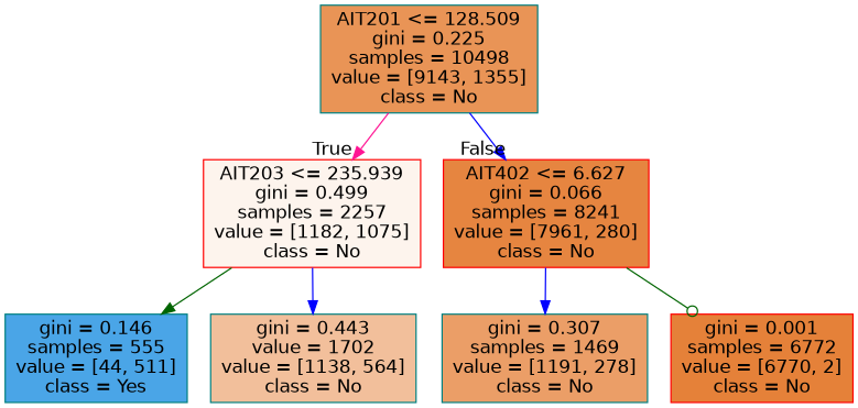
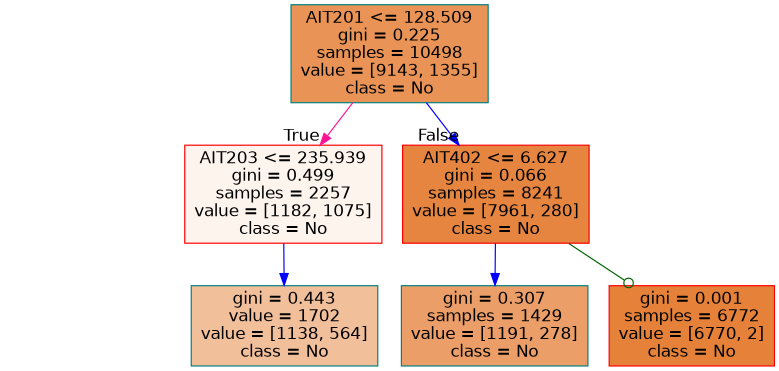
  digraph {
    fontname="DejaVu Sans"
    node [color=teal fontname="DejaVu Sans" shape=box style=filled]
    edge [arrowhead=normal color=blue fontname="DejaVu Sans"]
    n1 [fillcolor="#e99456" label="AIT201 <= 128.509\ngini = 0.225\nsamples = 10498\nvalue = [9143, 1355]\nclass = No"]
    n2 [color=red fillcolor="#fdf4ed" label="AIT203 <= 235.939\ngini = 0.499\nsamples = 2257\nvalue = [1182, 1075]\nclass = No"]
    n3 [color=red fillcolor="#e68540" label="AIT402 <= 6.627\ngini = 0.066\nsamples = 8241\nvalue = [7961, 280]\nclass = No"]
-   n4 [fillcolor="#4aa5e7" label="gini = 0.146\nsamples = 555\nvalue = [44, 511]\nclass = Yes"]
    n5 [fillcolor="#f2bf9b" label="gini = 0.443\nvalue = 1702\nvalue = [1138, 564]\nclass = No"]
-   n6 [fillcolor="#eb9e67" label="gini = 0.307\nsamples = 1469\nvalue = [1191, 278]\nclass = No"]
+   n6 [fillcolor="#eb9e67" label="gini = 0.307\nsamples = 1429\nvalue = [1191, 278]\nclass = No"]
    n7 [color=red fillcolor="#e58139" label="gini = 0.001\nsamples = 6772\nvalue = [6770, 2]\nclass = No"]
    n1 -> n2 [color=deeppink headlabel=True labelangle=45 labeldistance=2.5]
    n1 -> n3 [headlabel=False labelangle=-45 labeldistance=2.5]
-   n2 -> n4 [color=darkgreen]
    n2 -> n5
    n3 -> n6
    n3 -> n7 [arrowhead=odot color=darkgreen]
  }
